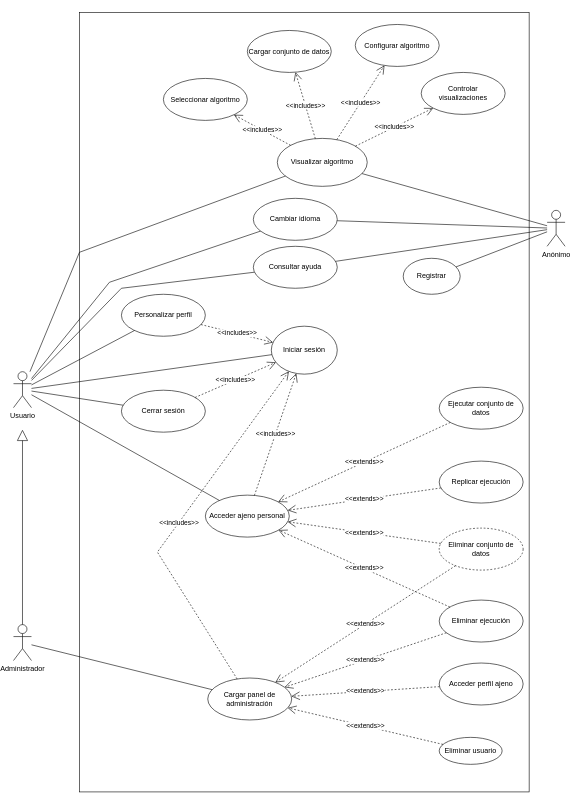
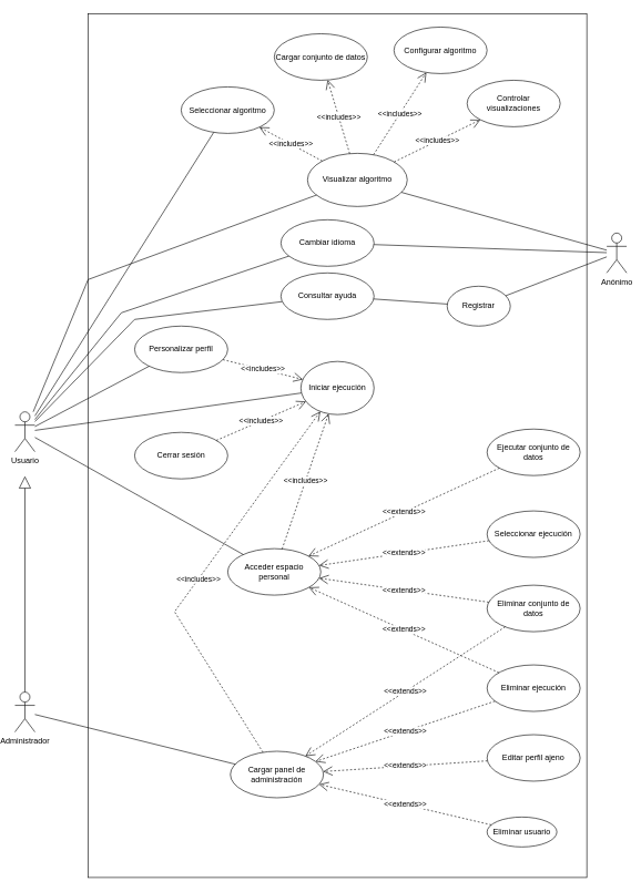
  <mxCell id="0" />
  <mxCell id="1" parent="0" />
  <mxCell id="2" value="" style="rounded=0;whiteSpace=wrap;html=1;" parent="1" vertex="1"><mxGeometry x="130" y="20" width="750" height="1300" as="geometry" /></mxCell>
  <mxCell id="3" value="Anónimo" style="shape=umlActor;verticalLabelPosition=bottom;verticalAlign=top;html=1;" parent="1" vertex="1"><mxGeometry x="910" y="350" width="30" height="60" as="geometry" /></mxCell>
  <mxCell id="4" value="Administrador" style="shape=umlActor;verticalLabelPosition=bottom;verticalAlign=top;html=1;" parent="1" vertex="1"><mxGeometry x="20" y="1040.89" width="30" height="60" as="geometry" /></mxCell>
  <mxCell id="5" value="Visualizar algoritmo" style="ellipse;whiteSpace=wrap;html=1;" parent="1" vertex="1"><mxGeometry x="460" y="230" width="150" height="80" as="geometry" /></mxCell>
  <mxCell id="6" value="" style="endArrow=none;html=1;rounded=0;" parent="1" source="27" target="5" edge="1"><mxGeometry width="50" height="50" relative="1" as="geometry"><mxPoint x="220" y="630" as="sourcePoint" /><mxPoint x="270" y="580" as="targetPoint" /><Array as="points"><mxPoint x="130" y="420" /></Array></mxGeometry></mxCell>
  <mxCell id="7" value="" style="endArrow=none;html=1;rounded=0;" parent="1" source="3" target="5" edge="1"><mxGeometry width="50" height="50" relative="1" as="geometry"><mxPoint x="250" y="400" as="sourcePoint" /><mxPoint x="300" y="350" as="targetPoint" /></mxGeometry></mxCell>
  <mxCell id="8" value="&amp;lt;&amp;lt;includes&amp;gt;&amp;gt;" style="endArrow=open;endSize=12;dashed=1;html=1;rounded=0;" parent="1" source="5" target="9" edge="1"><mxGeometry width="160" relative="1" as="geometry"><mxPoint x="530" y="75" as="sourcePoint" /><mxPoint x="690" y="75" as="targetPoint" /></mxGeometry></mxCell>
  <mxCell id="9" value="Seleccionar algoritmo" style="ellipse;whiteSpace=wrap;html=1;" parent="1" vertex="1"><mxGeometry x="270" y="130" width="140" height="70" as="geometry" /></mxCell>
  <mxCell id="10" value="&amp;lt;&amp;lt;includes&amp;gt;&amp;gt;" style="endArrow=open;endSize=12;dashed=1;html=1;rounded=0;" parent="1" source="5" target="11" edge="1"><mxGeometry width="160" relative="1" as="geometry"><mxPoint x="560" y="215" as="sourcePoint" /><mxPoint x="705" y="160" as="targetPoint" /></mxGeometry></mxCell>
  <mxCell id="11" value="Cargar conjunto de datos" style="ellipse;whiteSpace=wrap;html=1;" parent="1" vertex="1"><mxGeometry x="410" y="50" width="140" height="70" as="geometry" /></mxCell>
  <mxCell id="12" value="&amp;lt;&amp;lt;includes&amp;gt;&amp;gt;" style="endArrow=open;endSize=12;dashed=1;html=1;rounded=0;" parent="1" source="5" target="13" edge="1"><mxGeometry width="160" relative="1" as="geometry"><mxPoint x="587.5" y="400" as="sourcePoint" /><mxPoint x="732.5" y="345" as="targetPoint" /></mxGeometry></mxCell>
  <mxCell id="13" value="Controlar&lt;br&gt;visualizaciones" style="ellipse;whiteSpace=wrap;html=1;" parent="1" vertex="1"><mxGeometry x="700" y="120" width="140" height="70" as="geometry" /></mxCell>
  <mxCell id="14" value="&amp;lt;&amp;lt;includes&amp;gt;&amp;gt;" style="endArrow=open;endSize=12;dashed=1;html=1;rounded=0;" parent="1" source="5" target="15" edge="1"><mxGeometry width="160" relative="1" as="geometry"><mxPoint x="610" y="310" as="sourcePoint" /><mxPoint x="755" y="255" as="targetPoint" /></mxGeometry></mxCell>
  <mxCell id="15" value="Configurar algoritmo" style="ellipse;whiteSpace=wrap;html=1;" parent="1" vertex="1"><mxGeometry x="590" y="40" width="140" height="70" as="geometry" /></mxCell>
  <mxCell id="16" value="Registrar" style="ellipse;whiteSpace=wrap;html=1;" parent="1" vertex="1"><mxGeometry x="670" y="430" width="95" height="60" as="geometry" /></mxCell>
  <mxCell id="17" value="" style="endArrow=none;html=1;rounded=0;" parent="1" source="16" target="3" edge="1"><mxGeometry width="50" height="50" relative="1" as="geometry"><mxPoint x="470" y="600" as="sourcePoint" /><mxPoint x="520" y="550" as="targetPoint" /></mxGeometry></mxCell>
- <mxCell id="18" value="Iniciar sesión" style="ellipse;whiteSpace=wrap;html=1;" parent="1" vertex="1"><mxGeometry x="450" y="543.22" width="110" height="80" as="geometry" /></mxCell>
+ <mxCell id="18" value="Iniciar ejecución" style="ellipse;whiteSpace=wrap;html=1;" parent="1" vertex="1"><mxGeometry x="450" y="543.22" width="110" height="80" as="geometry" /></mxCell>
  <mxCell id="19" value="" style="endArrow=none;html=1;rounded=0;" parent="1" source="27" target="18" edge="1"><mxGeometry width="50" height="50" relative="1" as="geometry"><mxPoint x="200" y="663.22" as="sourcePoint" /><mxPoint x="400.795" y="599.996" as="targetPoint" /></mxGeometry></mxCell>
  <mxCell id="20" value="Personalizar perfil" style="ellipse;whiteSpace=wrap;html=1;" parent="1" vertex="1"><mxGeometry x="200" y="490" width="140" height="70" as="geometry" /></mxCell>
  <mxCell id="21" value="" style="endArrow=none;html=1;rounded=0;" parent="1" source="27" target="20" edge="1"><mxGeometry width="50" height="50" relative="1" as="geometry"><mxPoint x="130" y="740" as="sourcePoint" /><mxPoint x="180" y="690" as="targetPoint" /></mxGeometry></mxCell>
- <mxCell id="22" value="Acceder ajeno personal" style="ellipse;whiteSpace=wrap;html=1;" parent="1" vertex="1"><mxGeometry x="340" y="825" width="140" height="70" as="geometry" /></mxCell>
+ <mxCell id="22" value="Acceder espacio personal" style="ellipse;whiteSpace=wrap;html=1;" parent="1" vertex="1"><mxGeometry x="340" y="825" width="140" height="70" as="geometry" /></mxCell>
  <mxCell id="23" value="" style="endArrow=none;html=1;rounded=0;" parent="1" source="27" target="22" edge="1"><mxGeometry width="50" height="50" relative="1" as="geometry"><mxPoint x="210" y="823.22" as="sourcePoint" /><mxPoint x="260" y="773.22" as="targetPoint" /></mxGeometry></mxCell>
  <mxCell id="24" value="&amp;lt;&amp;lt;includes&amp;gt;&amp;gt;" style="endArrow=open;endSize=12;dashed=1;html=1;rounded=0;" parent="1" source="20" target="18" edge="1"><mxGeometry width="160" relative="1" as="geometry"><mxPoint x="560" y="670" as="sourcePoint" /><mxPoint x="706" y="590" as="targetPoint" /></mxGeometry></mxCell>
  <mxCell id="25" value="&amp;lt;&amp;lt;includes&amp;gt;&amp;gt;" style="endArrow=open;endSize=12;dashed=1;html=1;rounded=0;" parent="1" source="22" target="18" edge="1"><mxGeometry width="160" relative="1" as="geometry"><mxPoint x="420" y="863.73" as="sourcePoint" /><mxPoint x="480.209" y="634.996" as="targetPoint" /></mxGeometry></mxCell>
  <mxCell id="26" value="" style="endArrow=block;endSize=16;endFill=0;html=1;rounded=0;" parent="1" source="4" edge="1"><mxGeometry width="160" relative="1" as="geometry"><mxPoint x="35" y="965.89" as="sourcePoint" /><mxPoint x="35" y="715.89" as="targetPoint" /></mxGeometry></mxCell>
  <mxCell id="27" value="Usuario" style="shape=umlActor;verticalLabelPosition=bottom;verticalAlign=top;html=1;" parent="1" vertex="1"><mxGeometry x="20" y="619.11" width="30" height="60" as="geometry" /></mxCell>
  <mxCell id="28" value="&amp;lt;&amp;lt;extends&amp;gt;&amp;gt;" style="endArrow=open;endSize=12;dashed=1;html=1;rounded=0;" parent="1" source="29" target="22" edge="1"><mxGeometry width="160" relative="1" as="geometry"><mxPoint x="811.45" y="585.004" as="sourcePoint" /><mxPoint x="680.865" y="655.745" as="targetPoint" /></mxGeometry></mxCell>
  <mxCell id="29" value="Ejecutar conjunto de datos" style="ellipse;whiteSpace=wrap;html=1;" parent="1" vertex="1"><mxGeometry x="730" y="645" width="140" height="70" as="geometry" /></mxCell>
- <mxCell id="30" value="Eliminar conjunto de datos" style="ellipse;whiteSpace=wrap;html=1;dashed=1;" parent="1" vertex="1"><mxGeometry x="730" y="880" width="140" height="70" as="geometry" /></mxCell>
+ <mxCell id="30" value="Eliminar conjunto de datos" style="ellipse;whiteSpace=wrap;html=1;" parent="1" vertex="1"><mxGeometry x="730" y="880" width="140" height="70" as="geometry" /></mxCell>
  <mxCell id="31" value="&amp;lt;&amp;lt;extends&amp;gt;&amp;gt;" style="endArrow=open;endSize=12;dashed=1;html=1;rounded=0;" parent="1" source="30" target="22" edge="1"><mxGeometry width="160" relative="1" as="geometry"><mxPoint x="892" y="626.79" as="sourcePoint" /><mxPoint x="699.576" y="675.945" as="targetPoint" /></mxGeometry></mxCell>
  <mxCell id="32" value="&amp;lt;&amp;lt;extends&amp;gt;&amp;gt;" style="endArrow=open;endSize=12;dashed=1;html=1;rounded=0;" parent="1" source="33" target="22" edge="1"><mxGeometry width="160" relative="1" as="geometry"><mxPoint x="950" y="768" as="sourcePoint" /><mxPoint x="689.056" y="801.209" as="targetPoint" /></mxGeometry></mxCell>
- <mxCell id="33" value="Replicar ejecución" style="ellipse;whiteSpace=wrap;html=1;" parent="1" vertex="1"><mxGeometry x="730" y="768.22" width="140" height="70" as="geometry" /></mxCell>
+ <mxCell id="33" value="Seleccionar ejecución" style="ellipse;whiteSpace=wrap;html=1;" parent="1" vertex="1"><mxGeometry x="730" y="768.22" width="140" height="70" as="geometry" /></mxCell>
  <mxCell id="34" value="Eliminar ejecución" style="ellipse;whiteSpace=wrap;html=1;" parent="1" vertex="1"><mxGeometry x="730" y="1000" width="140" height="70" as="geometry" /></mxCell>
  <mxCell id="35" value="&amp;lt;&amp;lt;extends&amp;gt;&amp;gt;" style="endArrow=open;endSize=12;dashed=1;html=1;rounded=0;" parent="1" source="34" target="22" edge="1"><mxGeometry width="160" relative="1" as="geometry"><mxPoint x="872" y="797" as="sourcePoint" /><mxPoint x="698.116" y="828.066" as="targetPoint" /></mxGeometry></mxCell>
  <mxCell id="36" value="Cambiar idioma" style="ellipse;whiteSpace=wrap;html=1;" parent="1" vertex="1"><mxGeometry x="420" y="330" width="140" height="70" as="geometry" /></mxCell>
  <mxCell id="37" value="" style="endArrow=none;html=1;rounded=0;" parent="1" source="36" target="3" edge="1"><mxGeometry width="50" height="50" relative="1" as="geometry"><mxPoint x="570" y="450" as="sourcePoint" /><mxPoint x="620" y="400" as="targetPoint" /></mxGeometry></mxCell>
  <mxCell id="38" value="" style="endArrow=none;html=1;rounded=0;" parent="1" source="27" target="36" edge="1"><mxGeometry width="50" height="50" relative="1" as="geometry"><mxPoint x="180" y="490" as="sourcePoint" /><mxPoint x="230" y="440" as="targetPoint" /><Array as="points"><mxPoint x="180" y="470" /></Array></mxGeometry></mxCell>
  <mxCell id="39" value="Cargar panel de administración" style="ellipse;whiteSpace=wrap;html=1;" parent="1" vertex="1"><mxGeometry x="344" y="1130" width="140" height="70" as="geometry" /></mxCell>
  <mxCell id="40" value="&amp;lt;&amp;lt;extends&amp;gt;&amp;gt;" style="endArrow=open;endSize=12;dashed=1;html=1;rounded=0;" parent="1" source="30" target="39" edge="1"><mxGeometry width="160" relative="1" as="geometry"><mxPoint x="817" y="1195" as="sourcePoint" /><mxPoint x="749.515" y="1258.561" as="targetPoint" /><Array as="points" /></mxGeometry></mxCell>
  <mxCell id="41" value="&amp;lt;&amp;lt;extends&amp;gt;&amp;gt;" style="endArrow=open;endSize=12;dashed=1;html=1;rounded=0;" parent="1" source="34" target="39" edge="1"><mxGeometry width="160" relative="1" as="geometry"><mxPoint x="817" y="1325.21" as="sourcePoint" /><mxPoint x="739.495" y="1386.572" as="targetPoint" /><Array as="points" /></mxGeometry></mxCell>
  <mxCell id="42" value="" style="endArrow=none;html=1;rounded=0;" parent="1" source="4" target="39" edge="1"><mxGeometry width="50" height="50" relative="1" as="geometry"><mxPoint x="-10" y="1250" as="sourcePoint" /><mxPoint x="40" y="1200" as="targetPoint" /></mxGeometry></mxCell>
  <mxCell id="43" value="&amp;lt;&amp;lt;extends&amp;gt;&amp;gt;" style="endArrow=open;endSize=12;dashed=1;html=1;rounded=0;" parent="1" source="44" target="39" edge="1"><mxGeometry width="160" relative="1" as="geometry"><mxPoint x="542" y="1558.21" as="sourcePoint" /><mxPoint x="286.262" y="1510.062" as="targetPoint" /></mxGeometry></mxCell>
- <mxCell id="44" value="Acceder perfil ajeno" style="ellipse;whiteSpace=wrap;html=1;" parent="1" vertex="1"><mxGeometry x="730" y="1105" width="140" height="70" as="geometry" /></mxCell>
+ <mxCell id="44" value="Editar perfil ajeno" style="ellipse;whiteSpace=wrap;html=1;" parent="1" vertex="1"><mxGeometry x="730" y="1105" width="140" height="70" as="geometry" /></mxCell>
  <mxCell id="45" value="Eliminar usuario" style="ellipse;whiteSpace=wrap;html=1;" parent="1" vertex="1"><mxGeometry x="730" y="1229" width="105" height="45" as="geometry" /></mxCell>
  <mxCell id="46" value="&amp;lt;&amp;lt;extends&amp;gt;&amp;gt;" style="endArrow=open;endSize=12;dashed=1;html=1;rounded=0;" parent="1" source="45" target="39" edge="1"><mxGeometry width="160" relative="1" as="geometry"><mxPoint x="464" y="1587.21" as="sourcePoint" /><mxPoint x="297.911" y="1514.482" as="targetPoint" /></mxGeometry></mxCell>
  <mxCell id="47" value="Cerrar sesión" style="ellipse;whiteSpace=wrap;html=1;" parent="1" vertex="1"><mxGeometry x="200" y="650" width="140" height="70" as="geometry" /></mxCell>
- <mxCell id="48" value="" style="endArrow=none;html=1;rounded=0;" parent="1" source="27" target="47" edge="1"><mxGeometry width="50" height="50" relative="1" as="geometry"><mxPoint x="30" y="810" as="sourcePoint" /><mxPoint x="80" y="760" as="targetPoint" /></mxGeometry></mxCell>
+ <mxCell id="48" value="" style="endArrow=none;html=1;rounded=0;" parent="1" source="27" target="9" edge="1"><mxGeometry width="50" height="50" relative="1" as="geometry"><mxPoint x="30" y="810" as="sourcePoint" /><mxPoint x="80" y="760" as="targetPoint" /></mxGeometry></mxCell>
  <mxCell id="49" value="&amp;lt;&amp;lt;includes&amp;gt;&amp;gt;" style="endArrow=open;endSize=12;dashed=1;html=1;rounded=0;" parent="1" source="47" target="18" edge="1"><mxGeometry width="160" relative="1" as="geometry"><mxPoint x="50" y="860" as="sourcePoint" /><mxPoint x="57" y="669" as="targetPoint" /></mxGeometry></mxCell>
  <mxCell id="50" value="&amp;lt;&amp;lt;includes&amp;gt;&amp;gt;" style="endArrow=open;endSize=12;dashed=1;html=1;rounded=0;" parent="1" source="39" target="18" edge="1"><mxGeometry width="160" relative="1" as="geometry"><mxPoint x="160" y="1137" as="sourcePoint" /><mxPoint x="230" y="933" as="targetPoint" /><Array as="points"><mxPoint x="260" y="920" /></Array></mxGeometry></mxCell>
  <mxCell id="51" value="Consultar ayuda" style="ellipse;whiteSpace=wrap;html=1;" vertex="1" parent="1"><mxGeometry x="420" y="410" width="140" height="70" as="geometry" /></mxCell>
  <mxCell id="52" value="" style="endArrow=none;html=1;rounded=0;" edge="1" parent="1" source="27" target="51"><mxGeometry width="50" height="50" relative="1" as="geometry"><mxPoint x="110" y="600" as="sourcePoint" /><mxPoint x="160" y="550" as="targetPoint" /><Array as="points"><mxPoint x="200" y="480" /></Array></mxGeometry></mxCell>
- <mxCell id="53" value="" style="endArrow=none;html=1;rounded=0;" edge="1" parent="1" source="51" target="3"><mxGeometry width="50" height="50" relative="1" as="geometry"><mxPoint x="570" y="440" as="sourcePoint" /><mxPoint x="620" y="390" as="targetPoint" /></mxGeometry></mxCell>
+ <mxCell id="53" value="" style="endArrow=none;html=1;rounded=0;" edge="1" parent="1" source="51" target="16"><mxGeometry width="50" height="50" relative="1" as="geometry"><mxPoint x="570" y="440" as="sourcePoint" /><mxPoint x="620" y="390" as="targetPoint" /></mxGeometry></mxCell>
